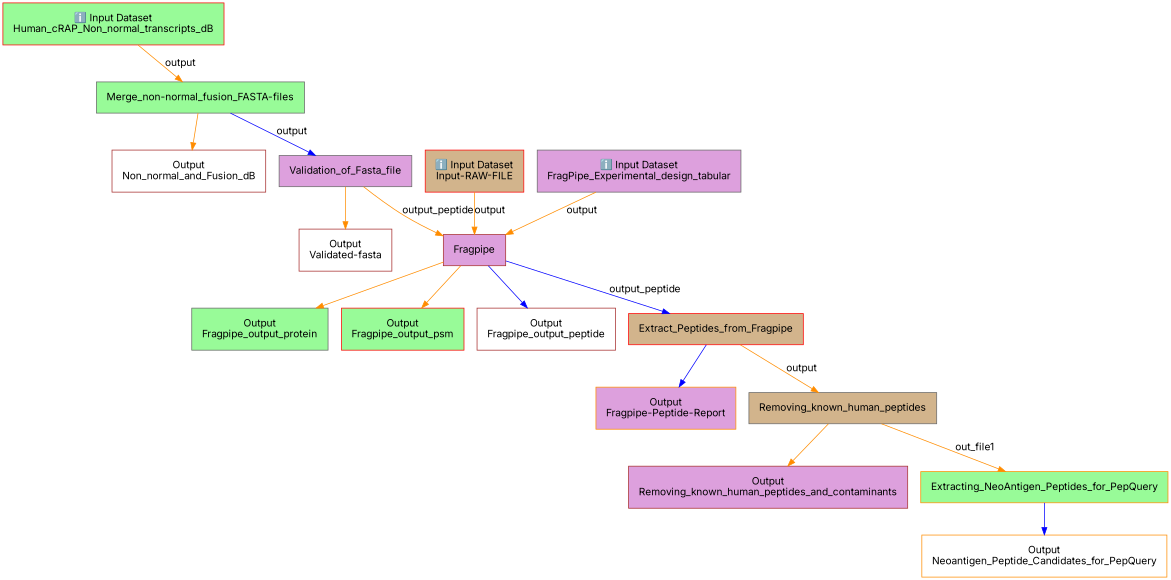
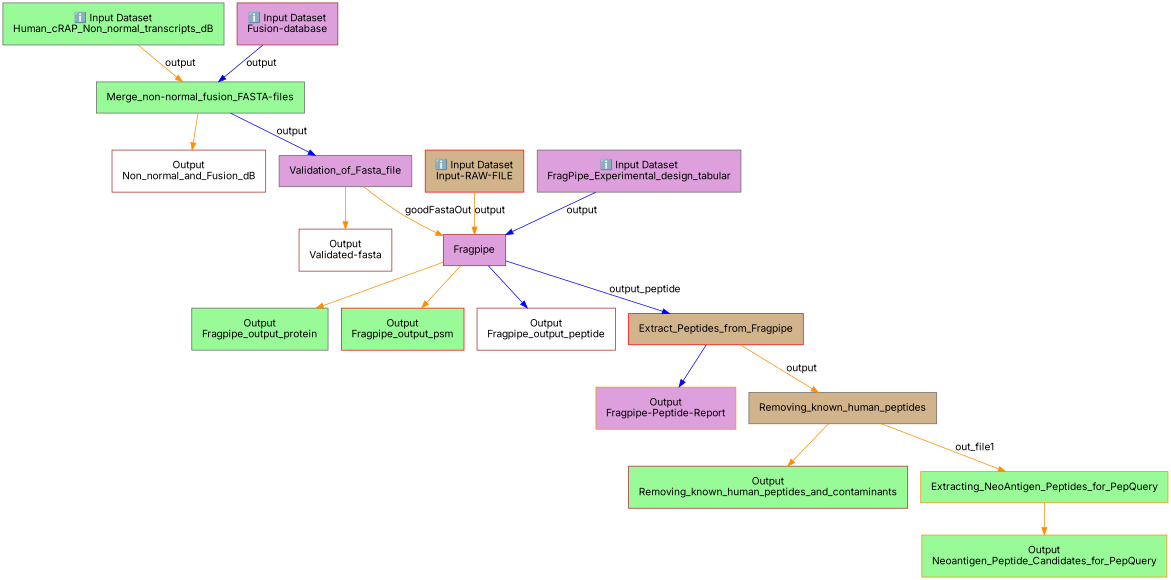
  digraph {
    fontname=Inter
    node [color=brown fillcolor=plum fontname=Inter margin="0.2,0.2" shape=box style=filled]
    edge [color=darkorange fontname=Inter]
-   n1 [color=red fillcolor=palegreen label="ℹ️ Input Dataset\nHuman_cRAP_Non_normal_transcripts_dB"]
+   n1 [color=gray40 fillcolor=palegreen label="ℹ️ Input Dataset\nHuman_cRAP_Non_normal_transcripts_dB"]
    n2 [color=gray40 fillcolor=palegreen label="Merge_non-normal_fusion_FASTA-files"]
    n3 [fillcolor=white label="Output\nNon_normal_and_Fusion_dB"]
    n4 [color=gray40 label=Validation_of_Fasta_file]
+   n5 [label="ℹ️ Input Dataset\nFusion-database"]
    n6 [color=red fillcolor=tan label="ℹ️ Input Dataset\nInput-RAW-FILE"]
    n7 [label=Fragpipe]
    n8 [color=gray40 fillcolor=palegreen label="Output\nFragpipe_output_protein"]
    n9 [color=red fillcolor=palegreen label="Output\nFragpipe_output_psm"]
    n10 [fillcolor=white label="Output\nFragpipe_output_peptide"]
    n11 [color=red fillcolor=tan label=Extract_Peptides_from_Fragpipe]
    n12 [color=gray40 label="ℹ️ Input Dataset\nFragPipe_Experimental_design_tabular"]
    n13 [fillcolor=white label="Output\nValidated-fasta"]
    n14 [color=darkorange label="Output\nFragpipe-Peptide-Report"]
    n15 [color=gray40 fillcolor=tan label=Removing_known_human_peptides]
-   n16 [label="Output\nRemoving_known_human_peptides_and_contaminants"]
+   n16 [fillcolor=palegreen label="Output\nRemoving_known_human_peptides_and_contaminants"]
    n17 [color=darkorange fillcolor=palegreen label=Extracting_NeoAntigen_Peptides_for_PepQuery]
-   n18 [color=darkorange fillcolor=white label="Output\nNeoantigen_Peptide_Candidates_for_PepQuery"]
+   n18 [color=darkorange fillcolor=palegreen label="Output\nNeoantigen_Peptide_Candidates_for_PepQuery"]
    n1 -> n2 [label=output]
    n2 -> n3
    n2 -> n4 [color=blue label=output]
-   n4 -> n7 [label=output_peptide]
+   n4 -> n7 [label=goodFastaOut]
    n4 -> n13
+   n5 -> n2 [color=blue label=output]
    n6 -> n7 [label=output]
    n7 -> n8
    n7 -> n9
    n7 -> n10 [color=blue]
    n7 -> n11 [color=blue label=output_peptide]
    n11 -> n14 [color=blue]
    n11 -> n15 [label=output]
-   n12 -> n7 [label=output]
+   n12 -> n7 [color=blue label=output]
    n15 -> n16
    n15 -> n17 [label=out_file1]
-   n17 -> n18 [color=blue]
+   n17 -> n18
  }
